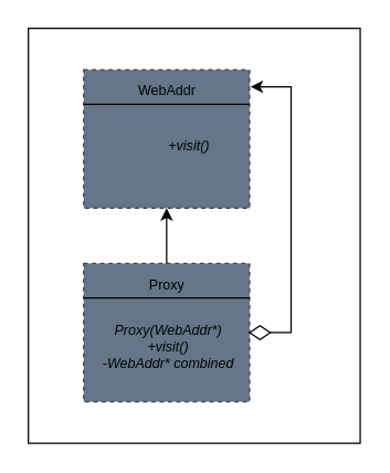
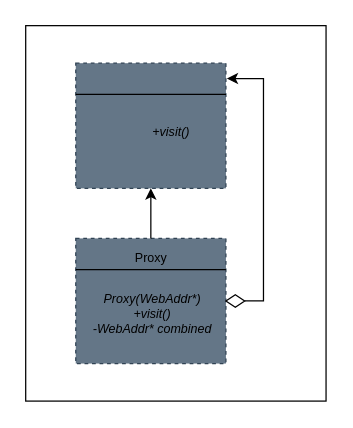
  <mxCell id="0" />
  <mxCell id="1" parent="0" />
  <mxCell id="2" value="" style="group" vertex="1" connectable="0" parent="1"><mxGeometry x="20" y="20" width="240" height="300" as="geometry" /></mxCell>
  <mxCell id="3" value="" style="whiteSpace=wrap;html=1;" vertex="1" parent="2"><mxGeometry width="240" height="300" as="geometry" /></mxCell>
  <mxCell id="4" value="" style="group" vertex="1" connectable="0" parent="2"><mxGeometry x="40" y="30" width="190" height="270" as="geometry" /></mxCell>
  <mxCell id="5" value="" style="whiteSpace=wrap;html=1;fontSize=10;fillColor=#647687;fontColor=#ffffff;strokeColor=#314354;dashed=1;" vertex="1" parent="4"><mxGeometry width="120" height="100" as="geometry" /></mxCell>
  <mxCell id="6" style="edgeStyle=none;html=1;exitX=0;exitY=0.25;exitDx=0;exitDy=0;entryX=1;entryY=0.25;entryDx=0;entryDy=0;fontSize=10;endArrow=none;endFill=0;" edge="1" parent="4" source="5" target="5"><mxGeometry relative="1" as="geometry" /></mxCell>
- <mxCell id="7" value="WebAddr" style="text;html=1;align=center;verticalAlign=middle;resizable=0;points=[];autosize=1;strokeColor=none;fillColor=none;fontSize=10;dashed=1;" vertex="1" parent="4"><mxGeometry x="25" width="70" height="30" as="geometry" /></mxCell>
  <mxCell id="8" value="&lt;i&gt;+visit()&lt;br&gt;&lt;/i&gt;" style="text;html=1;align=center;verticalAlign=middle;resizable=0;points=[];autosize=1;strokeColor=none;fillColor=none;fontSize=10;dashed=1;" vertex="1" parent="4"><mxGeometry x="51" y="40" width="50" height="30" as="geometry" /></mxCell>
  <mxCell id="9" value="" style="group" vertex="1" connectable="0" parent="2"><mxGeometry x="40" y="170" width="121" height="100" as="geometry" /></mxCell>
  <mxCell id="10" value="" style="whiteSpace=wrap;html=1;fontSize=10;fillColor=#647687;fontColor=#ffffff;strokeColor=#314354;dashed=1;" vertex="1" parent="9"><mxGeometry width="120" height="100" as="geometry" /></mxCell>
  <mxCell id="11" style="edgeStyle=none;html=1;exitX=0;exitY=0.25;exitDx=0;exitDy=0;entryX=1;entryY=0.25;entryDx=0;entryDy=0;fontSize=10;endArrow=none;endFill=0;" edge="1" parent="9" source="10" target="10"><mxGeometry relative="1" as="geometry" /></mxCell>
  <mxCell id="12" value="Proxy" style="text;html=1;align=center;verticalAlign=middle;resizable=0;points=[];autosize=1;strokeColor=none;fillColor=none;fontSize=10;dashed=1;" vertex="1" parent="9"><mxGeometry x="35" width="50" height="30" as="geometry" /></mxCell>
  <mxCell id="13" value="&lt;i&gt;Proxy(WebAddr*)&lt;br&gt;+visit()&lt;br&gt;-WebAddr* combined&lt;br&gt;&lt;/i&gt;" style="text;html=1;align=center;verticalAlign=middle;resizable=0;points=[];autosize=1;strokeColor=none;fillColor=none;fontSize=10;dashed=1;" vertex="1" parent="9"><mxGeometry x="1" y="35" width="120" height="50" as="geometry" /></mxCell>
  <mxCell id="14" style="edgeStyle=none;html=1;entryX=0.5;entryY=1;entryDx=0;entryDy=0;" edge="1" parent="2" source="12" target="5"><mxGeometry relative="1" as="geometry" /></mxCell>
  <mxCell id="15" style="edgeStyle=orthogonalEdgeStyle;html=1;exitX=1;exitY=0.5;exitDx=0;exitDy=0;rounded=0;entryX=1.006;entryY=0.123;entryDx=0;entryDy=0;entryPerimeter=0;" edge="1" parent="2" source="16" target="5"><mxGeometry relative="1" as="geometry"><mxPoint x="220" y="70" as="targetPoint" /><Array as="points"><mxPoint x="190" y="220" /><mxPoint x="190" y="42" /></Array></mxGeometry></mxCell>
  <mxCell id="16" value="" style="rhombus;whiteSpace=wrap;html=1;fontSize=10;" vertex="1" parent="2"><mxGeometry x="160" y="215" width="15" height="10" as="geometry" /></mxCell>
